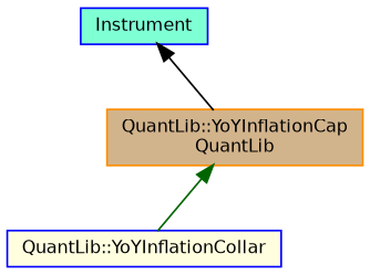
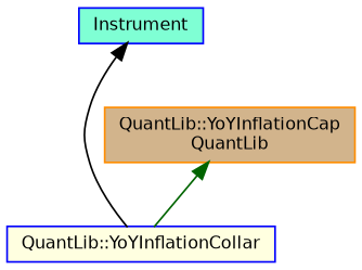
  digraph {
    node [color=blue fontname=Helvetica fontsize=10 shape=record style=filled]
    edge [dir=back fontname=Helvetica fontsize=10 labelfontname=Helvetica labelfontsize=10 style=solid]
    n1 [fillcolor=lightyellow fontcolor=black height=0.2 label="QuantLib::YoYInflationCollar" width=0.4]
    n2 [color=darkorange fillcolor=tan height=0.2 label="QuantLib::YoYInflationCap\lQuantLib" width=0.4]
    n3 [fillcolor=aquamarine height=0.2 label=Instrument width=0.4]
    n2 -> n1 [color=darkgreen]
-   n3 -> n2 [color=black]
+   n3 -> n1 [color=black]
  }
